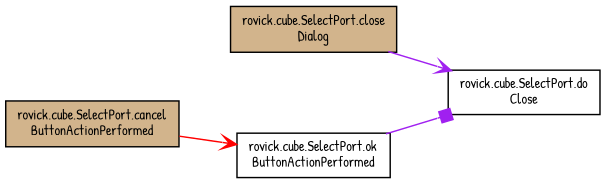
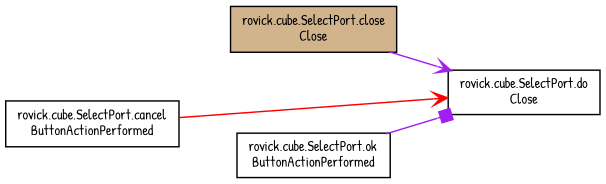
  digraph {
    fontname="Patrick Hand"
    rankdir=LR
    node [color=black fillcolor=tan fontname="Patrick Hand" fontsize=10 shape=record style=filled]
    edge [arrowhead=vee color=purple fontname="Patrick Hand" fontsize=10 labelfontname=Helvetica labelfontsize=10 style=solid]
-   n1 [height=0.2 label="rovick.cube.SelectPort.close\lDialog" width=0.4]
+   n1 [height=0.2 label="rovick.cube.SelectPort.close\lClose" width=0.4]
    n2 [fillcolor=white height=0.2 label="rovick.cube.SelectPort.do\lClose" width=0.4]
    n3 [fillcolor=white height=0.2 label="rovick.cube.SelectPort.ok\lButtonActionPerformed" width=0.4]
-   n4 [height=0.2 label="rovick.cube.SelectPort.cancel\lButtonActionPerformed" width=0.4]
+   n4 [fillcolor=white height=0.2 label="rovick.cube.SelectPort.cancel\lButtonActionPerformed" width=0.4]
    n1 -> n2
    n3 -> n2 [arrowhead=box]
-   n4 -> n3 [color=red]
+   n4 -> n2 [color=red]
  }
